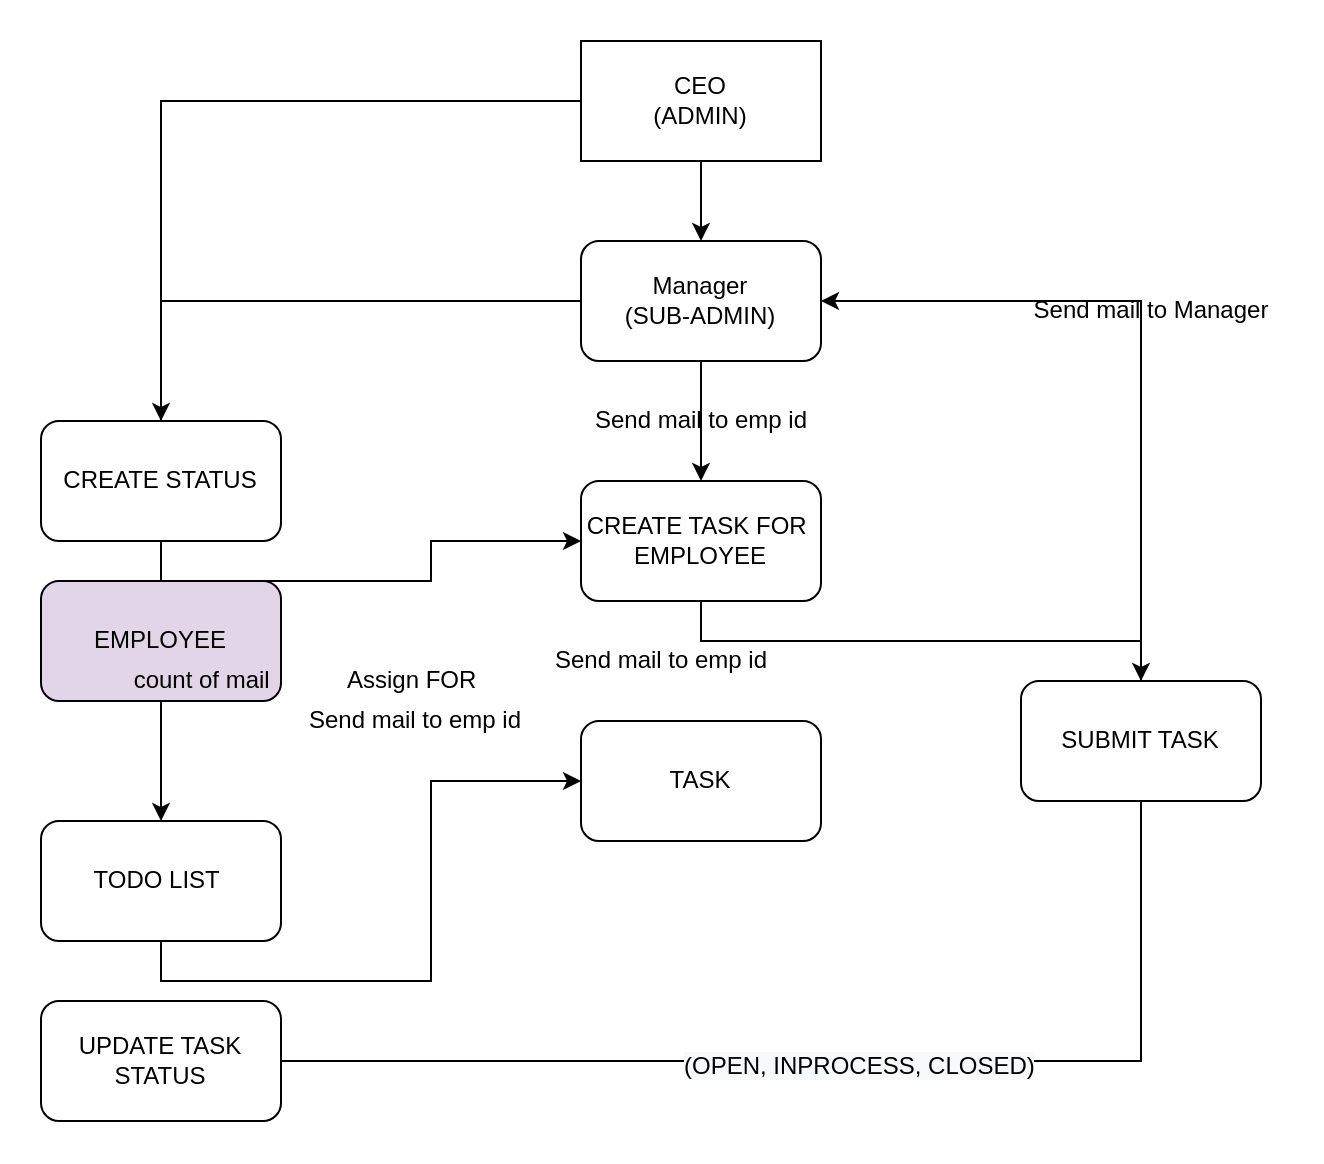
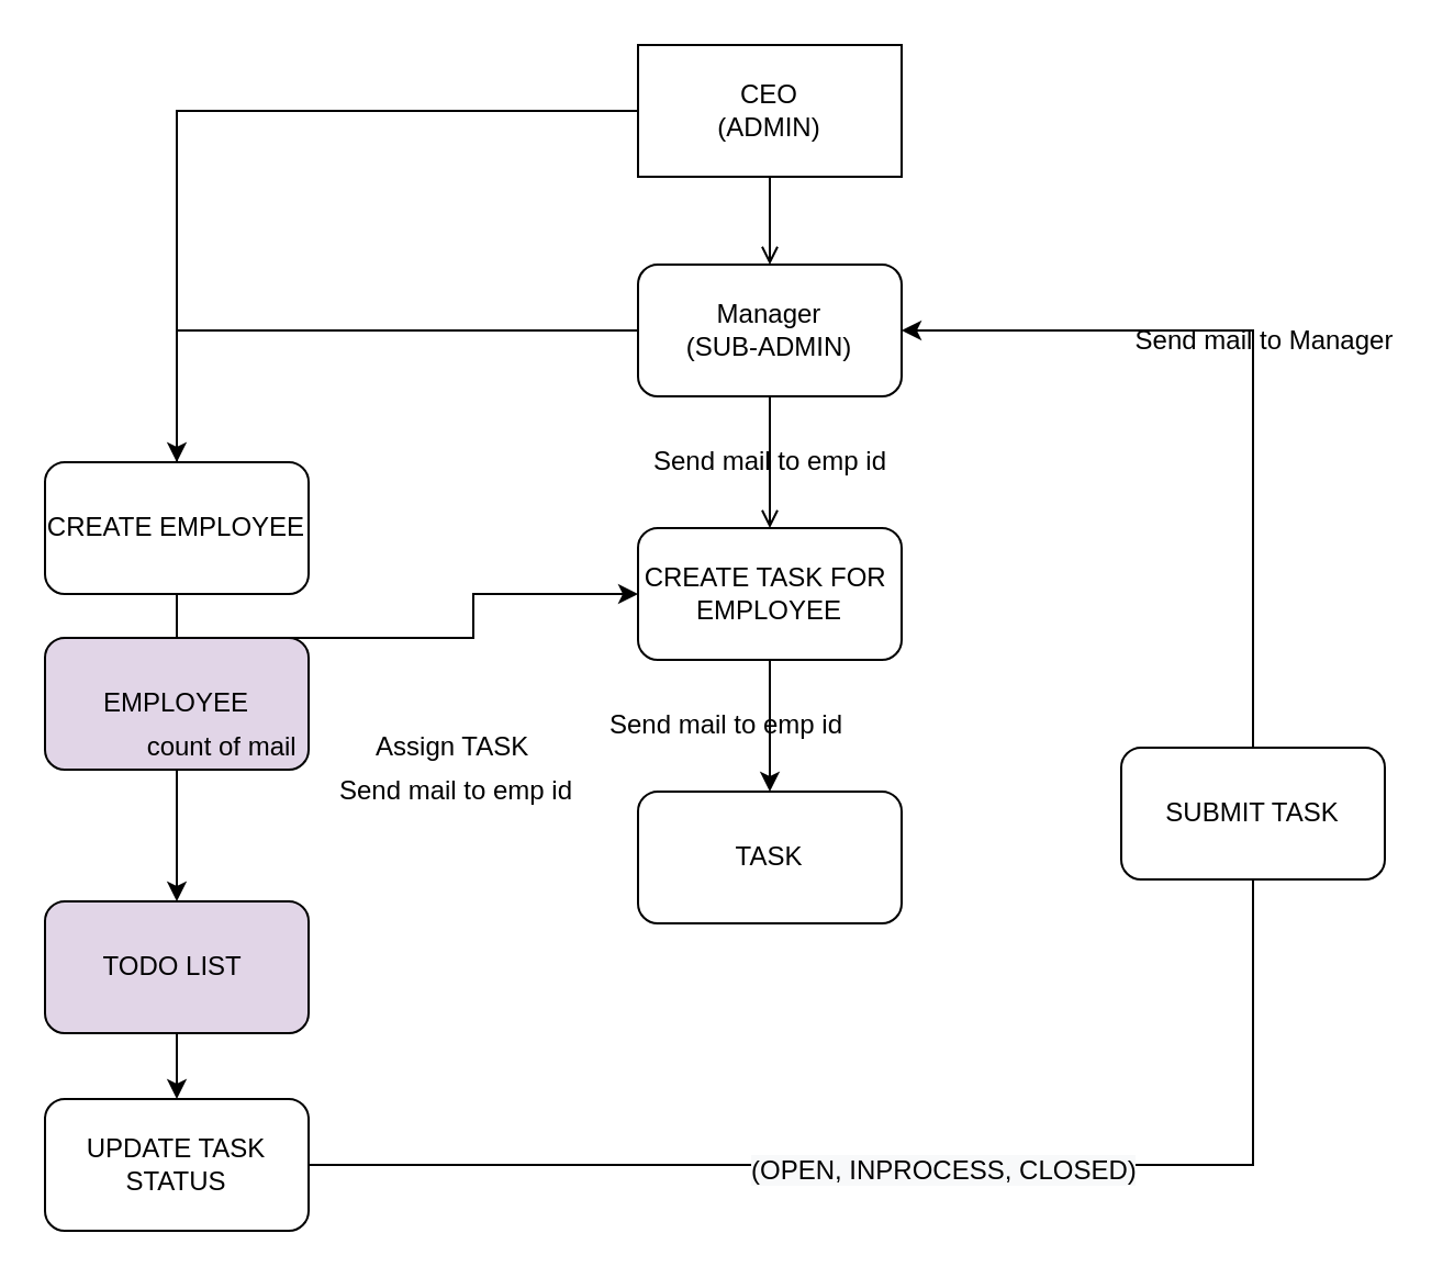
  <mxCell id="0" />
  <mxCell id="1" parent="0" />
- <mxCell id="2" style="edgeStyle=orthogonalEdgeStyle;rounded=0;orthogonalLoop=1;jettySize=auto;html=1;exitX=0.5;exitY=1;exitDx=0;exitDy=0;" edge="1" parent="1" source="4" target="7"><mxGeometry relative="1" as="geometry" /></mxCell>
+ <mxCell id="2" style="edgeStyle=orthogonalEdgeStyle;rounded=0;orthogonalLoop=1;jettySize=auto;html=1;exitX=0.5;exitY=1;exitDx=0;exitDy=0;endArrow=open;" edge="1" parent="1" source="4" target="7"><mxGeometry relative="1" as="geometry" /></mxCell>
  <mxCell id="3" style="edgeStyle=orthogonalEdgeStyle;rounded=0;orthogonalLoop=1;jettySize=auto;html=1;exitX=0;exitY=0.5;exitDx=0;exitDy=0;entryX=0.5;entryY=0;entryDx=0;entryDy=0;" edge="1" parent="1" source="4" target="10"><mxGeometry relative="1" as="geometry" /></mxCell>
  <mxCell id="4" value="CEO&lt;br&gt;(ADMIN)" style="rounded=0;whiteSpace=wrap;html=1;" vertex="1" parent="1"><mxGeometry x="290" y="20" width="120" height="60" as="geometry" /></mxCell>
  <mxCell id="5" style="edgeStyle=orthogonalEdgeStyle;rounded=0;orthogonalLoop=1;jettySize=auto;html=1;exitX=0.5;exitY=1;exitDx=0;exitDy=0;startArrow=none;" edge="1" parent="1" source="10" target="13"><mxGeometry relative="1" as="geometry"><mxPoint x="190" y="250" as="targetPoint" /></mxGeometry></mxCell>
- <mxCell id="6" style="edgeStyle=orthogonalEdgeStyle;rounded=0;orthogonalLoop=1;jettySize=auto;html=1;exitX=0.5;exitY=1;exitDx=0;exitDy=0;entryX=0.5;entryY=0;entryDx=0;entryDy=0;" edge="1" parent="1" source="7" target="13"><mxGeometry relative="1" as="geometry"><mxPoint x="530" y="150" as="targetPoint" /></mxGeometry></mxCell>
+ <mxCell id="6" style="edgeStyle=orthogonalEdgeStyle;rounded=0;orthogonalLoop=1;jettySize=auto;html=1;exitX=0.5;exitY=1;exitDx=0;exitDy=0;entryX=0.5;entryY=0;entryDx=0;entryDy=0;endArrow=open;" edge="1" parent="1" source="7" target="13"><mxGeometry relative="1" as="geometry"><mxPoint x="530" y="150" as="targetPoint" /></mxGeometry></mxCell>
  <mxCell id="7" value="Manager&lt;br&gt;(SUB-ADMIN)" style="rounded=1;whiteSpace=wrap;html=1;" vertex="1" parent="1"><mxGeometry x="290" y="120" width="120" height="60" as="geometry" /></mxCell>
  <mxCell id="8" style="edgeStyle=orthogonalEdgeStyle;rounded=0;orthogonalLoop=1;jettySize=auto;html=1;exitX=0.5;exitY=1;exitDx=0;exitDy=0;" edge="1" parent="1" source="9" target="17"><mxGeometry relative="1" as="geometry"><mxPoint x="90" y="460" as="targetPoint" /></mxGeometry></mxCell>
  <mxCell id="9" value="EMPLOYEE" style="rounded=1;whiteSpace=wrap;html=1;fillColor=#e1d5e7;" vertex="1" parent="1"><mxGeometry x="20" y="290" width="120" height="60" as="geometry" /></mxCell>
- <mxCell id="10" value="CREATE STATUS" style="rounded=1;whiteSpace=wrap;html=1;" vertex="1" parent="1"><mxGeometry x="20" y="210" width="120" height="60" as="geometry" /></mxCell>
+ <mxCell id="10" value="CREATE EMPLOYEE" style="rounded=1;whiteSpace=wrap;html=1;" vertex="1" parent="1"><mxGeometry x="20" y="210" width="120" height="60" as="geometry" /></mxCell>
  <mxCell id="11" value="" style="edgeStyle=orthogonalEdgeStyle;rounded=0;orthogonalLoop=1;jettySize=auto;html=1;exitX=0;exitY=0.5;exitDx=0;exitDy=0;endArrow=none;" edge="1" parent="1" source="7" target="10"><mxGeometry relative="1" as="geometry"><mxPoint x="350" y="310" as="targetPoint" /><mxPoint x="350" y="180" as="sourcePoint" /></mxGeometry></mxCell>
- <mxCell id="12" style="edgeStyle=orthogonalEdgeStyle;rounded=0;orthogonalLoop=1;jettySize=auto;html=1;exitX=0.5;exitY=1;exitDx=0;exitDy=0;" edge="1" parent="1" source="13" target="23"><mxGeometry relative="1" as="geometry" /></mxCell>
+ <mxCell id="12" style="edgeStyle=orthogonalEdgeStyle;rounded=0;orthogonalLoop=1;jettySize=auto;html=1;exitX=0.5;exitY=1;exitDx=0;exitDy=0;entryX=0.5;entryY=0;entryDx=0;entryDy=0;" edge="1" parent="1" source="13" target="14"><mxGeometry relative="1" as="geometry" /></mxCell>
  <mxCell id="13" value="CREATE TASK FOR&amp;nbsp;&lt;br&gt;EMPLOYEE" style="rounded=1;whiteSpace=wrap;html=1;" vertex="1" parent="1"><mxGeometry x="290" y="240" width="120" height="60" as="geometry" /></mxCell>
  <mxCell id="14" value="TASK" style="rounded=1;whiteSpace=wrap;html=1;" vertex="1" parent="1"><mxGeometry x="290" y="360" width="120" height="60" as="geometry" /></mxCell>
- <mxCell id="15" value="Assign FOR&amp;nbsp;" style="text;html=1;align=center;verticalAlign=middle;resizable=0;points=[];autosize=1;strokeColor=none;fillColor=none;" vertex="1" parent="1"><mxGeometry x="162" y="330" width="90" height="20" as="geometry" /></mxCell>
- <mxCell id="16" style="edgeStyle=orthogonalEdgeStyle;rounded=0;orthogonalLoop=1;jettySize=auto;html=1;exitX=0.5;exitY=1;exitDx=0;exitDy=0;" edge="1" parent="1" source="17" target="14"><mxGeometry relative="1" as="geometry" /></mxCell>
- <mxCell id="17" value="TODO LIST&amp;nbsp;" style="rounded=1;whiteSpace=wrap;html=1;" vertex="1" parent="1"><mxGeometry x="20" y="410" width="120" height="60" as="geometry" /></mxCell>
+ <mxCell id="15" value="Assign TASK&amp;nbsp;" style="text;html=1;align=center;verticalAlign=middle;resizable=0;points=[];autosize=1;strokeColor=none;fillColor=none;" vertex="1" parent="1"><mxGeometry x="162" y="330" width="90" height="20" as="geometry" /></mxCell>
+ <mxCell id="16" style="edgeStyle=orthogonalEdgeStyle;rounded=0;orthogonalLoop=1;jettySize=auto;html=1;exitX=0.5;exitY=1;exitDx=0;exitDy=0;entryX=0.5;entryY=0;entryDx=0;entryDy=0;" edge="1" parent="1" source="17" target="19"><mxGeometry relative="1" as="geometry" /></mxCell>
+ <mxCell id="17" value="TODO LIST&amp;nbsp;" style="rounded=1;whiteSpace=wrap;html=1;fillColor=#e1d5e7;" vertex="1" parent="1"><mxGeometry x="20" y="410" width="120" height="60" as="geometry" /></mxCell>
  <mxCell id="18" value="" style="edgeStyle=orthogonalEdgeStyle;rounded=0;orthogonalLoop=1;jettySize=auto;html=1;exitX=1;exitY=0.5;exitDx=0;exitDy=0;entryX=1;entryY=0.5;entryDx=0;entryDy=0;" edge="1" parent="1" source="19" target="7"><mxGeometry x="-0.299" y="-30" relative="1" as="geometry"><Array as="points"><mxPoint x="570" y="530" /><mxPoint x="570" y="150" /></Array><mxPoint as="offset" /></mxGeometry></mxCell>
  <mxCell id="19" value="UPDATE TASK STATUS" style="whiteSpace=wrap;html=1;rounded=1;" vertex="1" parent="1"><mxGeometry x="20" y="500" width="120" height="60" as="geometry" /></mxCell>
  <mxCell id="20" value="Send mail to emp id&lt;br&gt;" style="text;html=1;align=center;verticalAlign=middle;resizable=0;points=[];autosize=1;strokeColor=none;fillColor=none;" vertex="1" parent="1"><mxGeometry x="290" y="200" width="120" height="20" as="geometry" /></mxCell>
  <mxCell id="21" value="Send mail to emp id&lt;br&gt;" style="text;html=1;align=center;verticalAlign=middle;resizable=0;points=[];autosize=1;strokeColor=none;fillColor=none;" vertex="1" parent="1"><mxGeometry x="270" y="320" width="120" height="20" as="geometry" /></mxCell>
  <mxCell id="22" value="Send mail to emp id&lt;br&gt;" style="text;html=1;align=center;verticalAlign=middle;resizable=0;points=[];autosize=1;strokeColor=none;fillColor=none;" vertex="1" parent="1"><mxGeometry x="147" y="350" width="120" height="20" as="geometry" /></mxCell>
  <mxCell id="23" value="SUBMIT TASK" style="rounded=1;whiteSpace=wrap;html=1;" vertex="1" parent="1"><mxGeometry x="510" y="340" width="120" height="60" as="geometry" /></mxCell>
  <mxCell id="24" value="count of mail&amp;nbsp;" style="text;html=1;align=center;verticalAlign=middle;resizable=0;points=[];autosize=1;strokeColor=none;fillColor=none;" vertex="1" parent="1"><mxGeometry x="57" y="330" width="90" height="20" as="geometry" /></mxCell>
  <mxCell id="25" value="Send mail to Manager" style="text;html=1;align=center;verticalAlign=middle;resizable=0;points=[];autosize=1;strokeColor=none;fillColor=none;" vertex="1" parent="1"><mxGeometry x="510" y="145" width="130" height="20" as="geometry" /></mxCell>
  <mxCell id="26" value="&lt;br style=&quot;color: rgb(0, 0, 0); font-family: helvetica; font-size: 11px; font-style: normal; font-weight: 400; letter-spacing: normal; text-align: center; text-indent: 0px; text-transform: none; word-spacing: 0px;&quot;&gt;&lt;br style=&quot;color: rgb(0, 0, 0); font-family: helvetica; font-size: 11px; font-style: normal; font-weight: 400; letter-spacing: normal; text-align: center; text-indent: 0px; text-transform: none; word-spacing: 0px;&quot;&gt;&lt;span style=&quot;color: rgb(0, 0, 0); font-style: normal; font-weight: 400; letter-spacing: normal; text-align: center; text-indent: 0px; text-transform: none; word-spacing: 0px; font-family: helvetica; font-size: 12px; background-color: rgb(248, 249, 250); display: inline; float: none;&quot;&gt;(OPEN, INPROCESS, CLOSED)&lt;/span&gt;&lt;br style=&quot;color: rgb(0, 0, 0); font-family: helvetica; font-size: 11px; font-style: normal; font-weight: 400; letter-spacing: normal; text-align: center; text-indent: 0px; text-transform: none; word-spacing: 0px;&quot;&gt;" style="text;whiteSpace=wrap;html=1;" vertex="1" parent="1"><mxGeometry x="340" y="490" width="200" height="60" as="geometry" /></mxCell>
